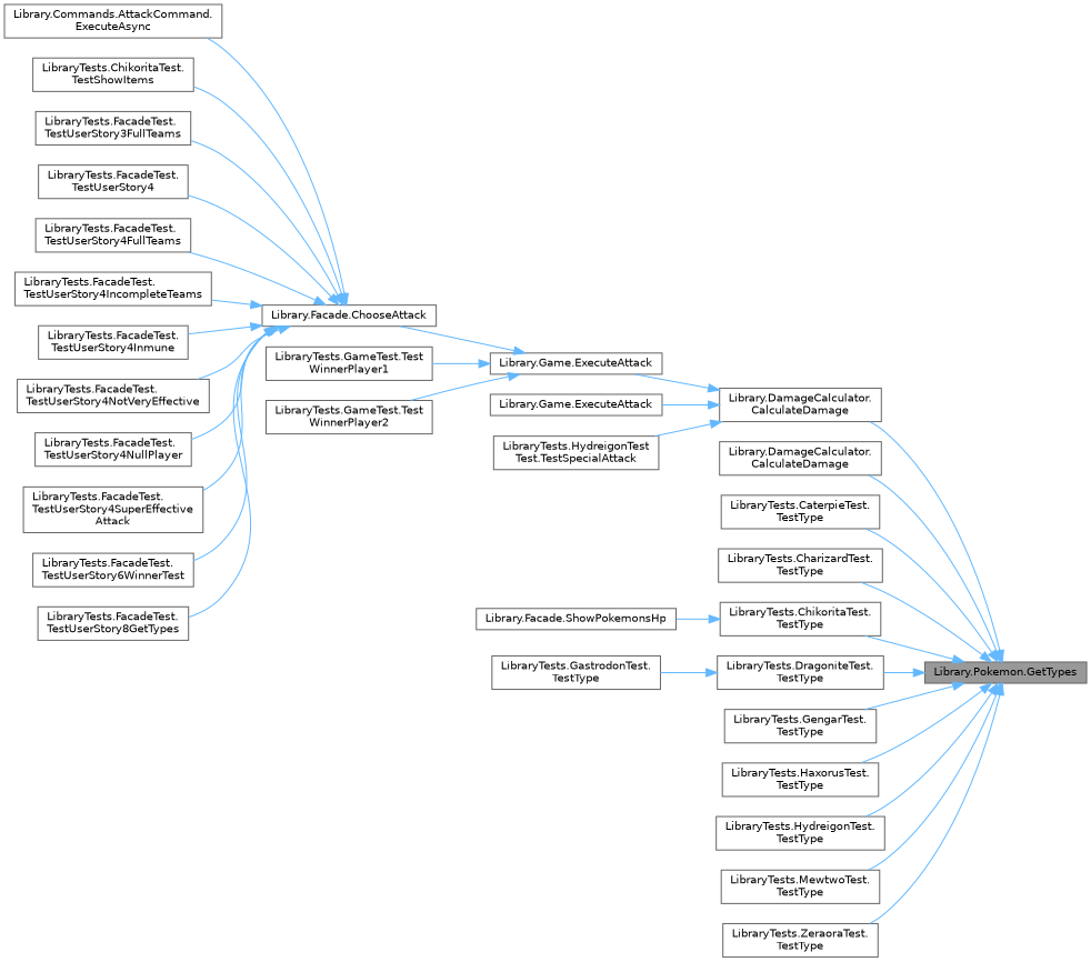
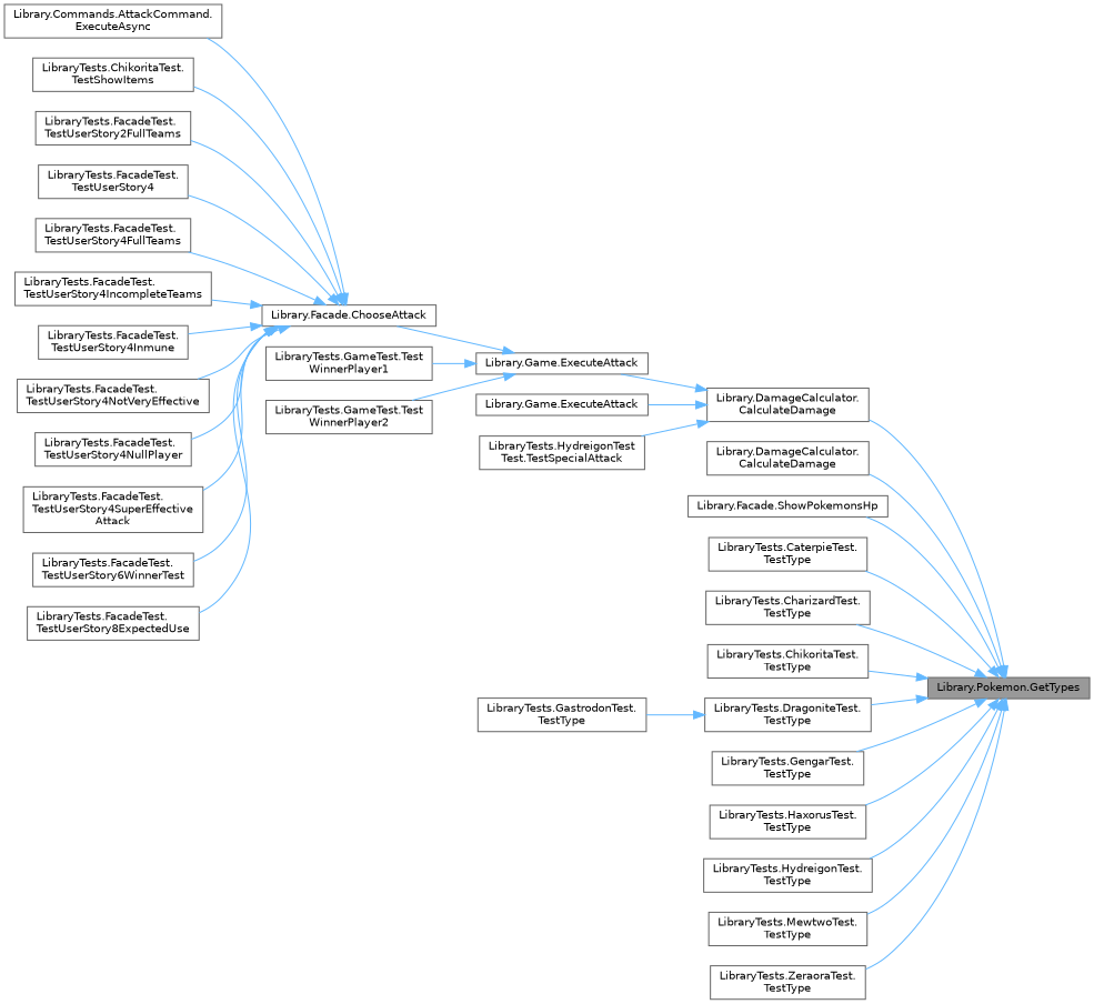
  digraph {
    rankdir=RL
    node [color=grey40 fillcolor=white fontname=Helvetica fontsize=10 shape=box style=filled]
    edge [color=steelblue1 dir=back fontname=Helvetica fontsize=10 labelfontname=Helvetica labelfontsize=10 style=solid]
    n1 [color=gray40 fillcolor=grey60 fontcolor=black height=0.2 label="Library.Pokemon.GetTypes" width=0.4]
    n2 [height=0.2 label="Library.DamageCalculator.\lCalculateDamage" width=0.4]
    n3 [height=0.2 label="Library.DamageCalculator.\lCalculateDamage" width=0.4]
    n4 [height=0.2 label="Library.Facade.ShowPokemonsHp" width=0.4]
    n5 [height=0.2 label="LibraryTests.CaterpieTest.\lTestType" width=0.4]
    n6 [height=0.2 label="LibraryTests.CharizardTest.\lTestType" width=0.4]
    n7 [height=0.2 label="LibraryTests.ChikoritaTest.\lTestType" width=0.4]
    n8 [height=0.2 label="LibraryTests.DragoniteTest.\lTestType" width=0.4]
    n9 [height=0.2 label="LibraryTests.GengarTest.\lTestType" width=0.4]
    n10 [height=0.2 label="LibraryTests.HaxorusTest.\lTestType" width=0.4]
    n11 [height=0.2 label="LibraryTests.HydreigonTest.\lTestType" width=0.4]
    n12 [height=0.2 label="LibraryTests.MewtwoTest.\lTestType" width=0.4]
    n13 [height=0.2 label="LibraryTests.ZeraoraTest.\lTestType" width=0.4]
    n14 [height=0.2 label="Library.Game.ExecuteAttack" width=0.4]
    n15 [height=0.2 label="Library.Game.ExecuteAttack" width=0.4]
    n16 [height=0.2 label="LibraryTests.HydreigonTest\lTest.TestSpecialAttack" width=0.4]
    n17 [height=0.2 label="LibraryTests.GastrodonTest.\lTestType" width=0.4]
    n18 [height=0.2 label="Library.Facade.ChooseAttack" width=0.4]
    n19 [height=0.2 label="LibraryTests.GameTest.Test\lWinnerPlayer1" width=0.4]
    n20 [height=0.2 label="LibraryTests.GameTest.Test\lWinnerPlayer2" width=0.4]
    n21 [height=0.2 label="Library.Commands.AttackCommand.\lExecuteAsync" width=0.4]
    n22 [height=0.2 label="LibraryTests.ChikoritaTest.\lTestShowItems" width=0.4]
-   n23 [height=0.2 label="LibraryTests.FacadeTest.\lTestUserStory3FullTeams" width=0.4]
+   n23 [height=0.2 label="LibraryTests.FacadeTest.\lTestUserStory2FullTeams" width=0.4]
    n24 [height=0.2 label="LibraryTests.FacadeTest.\lTestUserStory4" width=0.4]
    n25 [height=0.2 label="LibraryTests.FacadeTest.\lTestUserStory4FullTeams" width=0.4]
    n26 [height=0.2 label="LibraryTests.FacadeTest.\lTestUserStory4IncompleteTeams" width=0.4]
    n27 [height=0.2 label="LibraryTests.FacadeTest.\lTestUserStory4Inmune" width=0.4]
    n28 [height=0.2 label="LibraryTests.FacadeTest.\lTestUserStory4NotVeryEffective" width=0.4]
    n29 [height=0.2 label="LibraryTests.FacadeTest.\lTestUserStory4NullPlayer" width=0.4]
    n30 [height=0.2 label="LibraryTests.FacadeTest.\lTestUserStory4SuperEffective\lAttack" width=0.4]
    n31 [height=0.2 label="LibraryTests.FacadeTest.\lTestUserStory6WinnerTest" width=0.4]
-   n32 [height=0.2 label="LibraryTests.FacadeTest.\lTestUserStory8GetTypes" width=0.4]
+   n32 [height=0.2 label="LibraryTests.FacadeTest.\lTestUserStory8ExpectedUse" width=0.4]
    n1 -> n2
    n1 -> n3
-   n7 -> n4
+   n1 -> n4
    n1 -> n5
    n1 -> n6
    n1 -> n7
    n1 -> n8
    n1 -> n9
    n1 -> n10
    n1 -> n11
    n1 -> n12
    n1 -> n13
    n2 -> n14
    n2 -> n15
    n2 -> n16
    n8 -> n17
    n14 -> n18
    n14 -> n19
    n14 -> n20
    n18 -> n21
    n18 -> n22
    n18 -> n23
    n18 -> n24
    n18 -> n25
    n18 -> n26
    n18 -> n27
    n18 -> n28
    n18 -> n29
    n18 -> n30
    n18 -> n31
    n18 -> n32
  }
